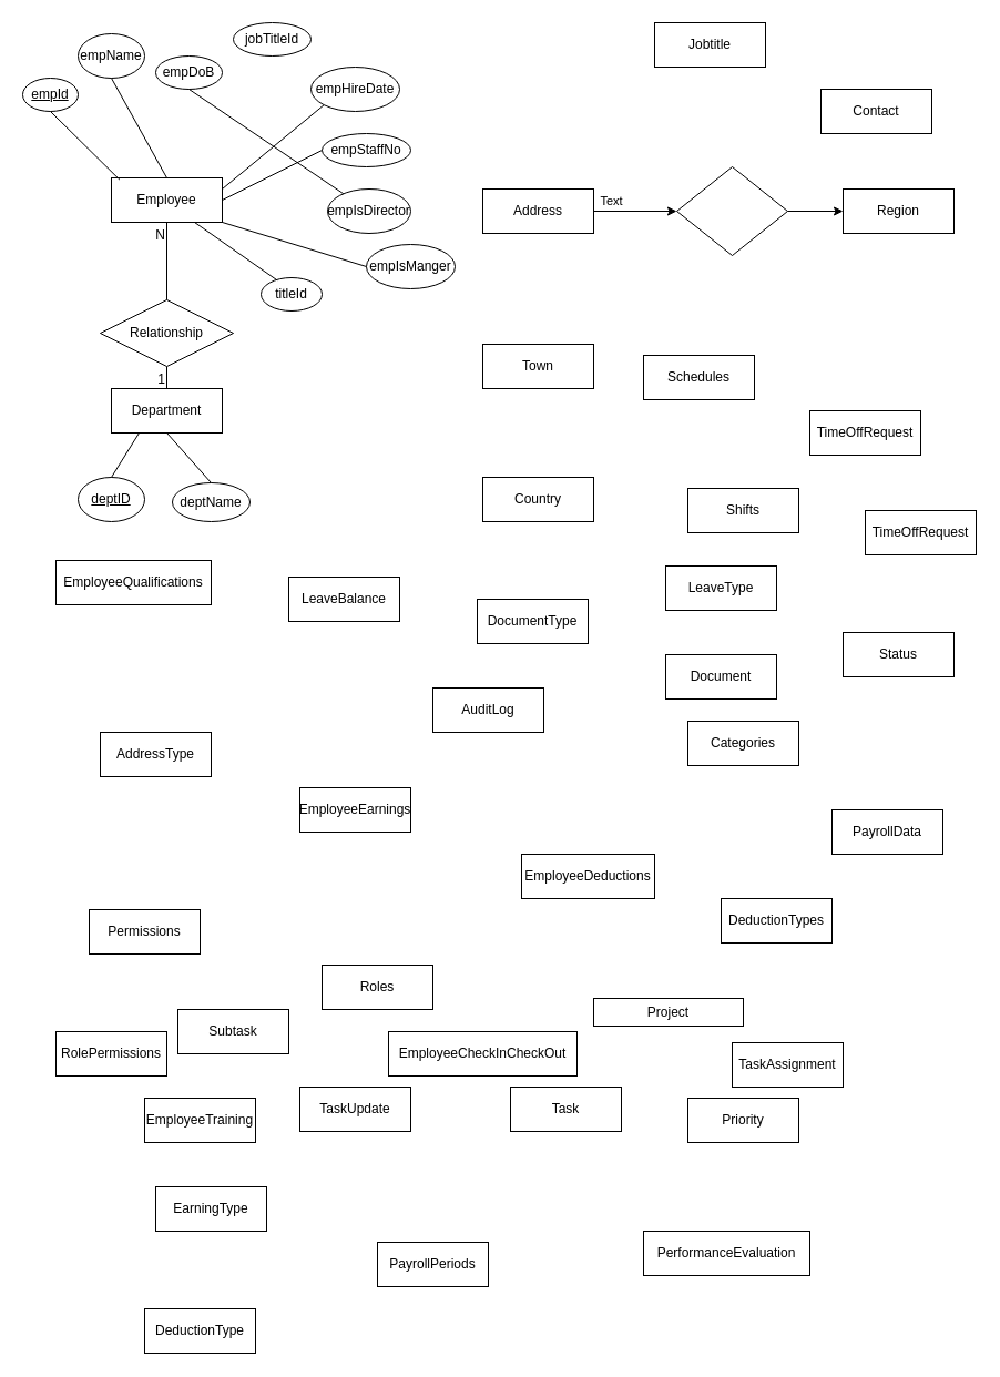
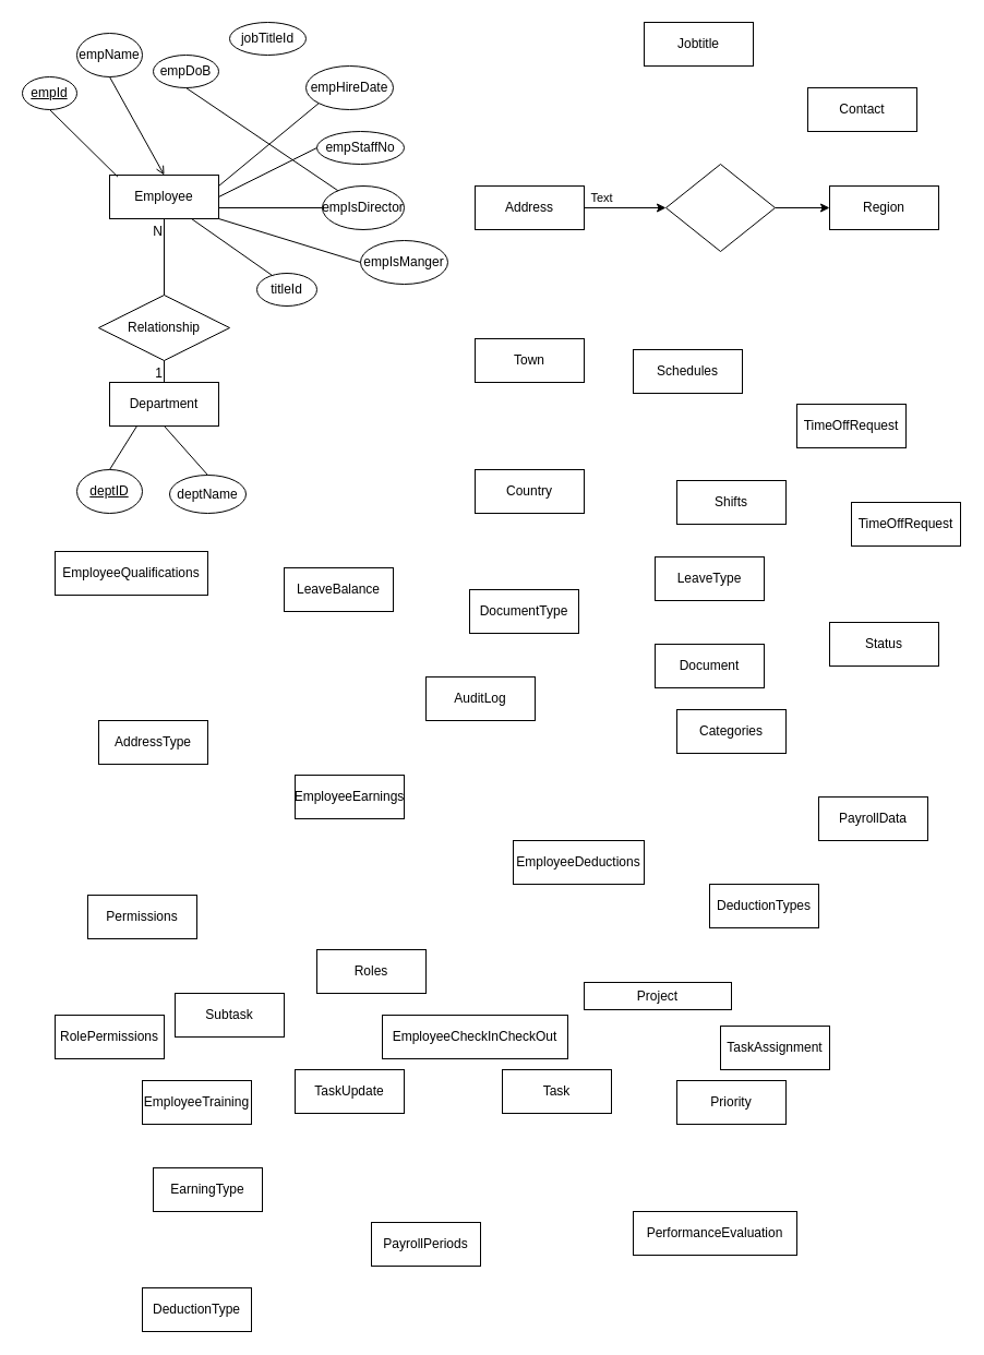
  <mxCell id="0" />
  <mxCell id="1" parent="0" />
  <mxCell id="2" value="Employee" style="whiteSpace=wrap;html=1;align=center;" vertex="1" parent="1"><mxGeometry x="100" y="160" width="100" height="40" as="geometry" /></mxCell>
  <mxCell id="3" value="Department" style="whiteSpace=wrap;html=1;align=center;" vertex="1" parent="1"><mxGeometry x="100" y="350" width="100" height="40" as="geometry" /></mxCell>
  <mxCell id="4" value="Relationship" style="shape=rhombus;perimeter=rhombusPerimeter;whiteSpace=wrap;html=1;align=center;" vertex="1" parent="1"><mxGeometry x="90" y="270" width="120" height="60" as="geometry" /></mxCell>
  <mxCell id="5" value="" style="endArrow=none;html=1;rounded=0;exitX=0.5;exitY=1;exitDx=0;exitDy=0;entryX=0.5;entryY=0;entryDx=0;entryDy=0;" edge="1" parent="1" source="4" target="3"><mxGeometry relative="1" as="geometry"><mxPoint x="360" y="340" as="sourcePoint" /><mxPoint x="520" y="340" as="targetPoint" /></mxGeometry></mxCell>
  <mxCell id="6" value="1" style="resizable=0;html=1;whiteSpace=wrap;align=right;verticalAlign=bottom;" connectable="0" vertex="1" parent="5"><mxGeometry x="1" relative="1" as="geometry" /></mxCell>
  <mxCell id="7" value="" style="endArrow=none;html=1;rounded=0;exitX=0.5;exitY=0;exitDx=0;exitDy=0;entryX=0.5;entryY=1;entryDx=0;entryDy=0;" edge="1" parent="1" source="4" target="2"><mxGeometry relative="1" as="geometry"><mxPoint x="360" y="340" as="sourcePoint" /><mxPoint x="520" y="340" as="targetPoint" /></mxGeometry></mxCell>
  <mxCell id="8" value="N" style="resizable=0;html=1;whiteSpace=wrap;align=right;verticalAlign=bottom;direction=south;" connectable="0" vertex="1" parent="7"><mxGeometry x="1" relative="1" as="geometry"><mxPoint y="20" as="offset" /></mxGeometry></mxCell>
  <mxCell id="9" value="Jobtitle" style="whiteSpace=wrap;html=1;align=center;" vertex="1" parent="1"><mxGeometry x="590" y="20" width="100" height="40" as="geometry" /></mxCell>
  <mxCell id="10" value="" style="edgeStyle=orthogonalEdgeStyle;rounded=0;orthogonalLoop=1;jettySize=auto;html=1;" edge="1" parent="1" source="12" target="50"><mxGeometry relative="1" as="geometry" /></mxCell>
  <mxCell id="11" value="Text" style="edgeLabel;html=1;align=center;verticalAlign=middle;resizable=0;points=[];" vertex="1" connectable="0" parent="10"><mxGeometry x="-0.466" y="-2" relative="1" as="geometry"><mxPoint x="-5" y="-12" as="offset" /></mxGeometry></mxCell>
  <mxCell id="12" value="Address" style="whiteSpace=wrap;html=1;align=center;" vertex="1" parent="1"><mxGeometry x="435" y="170" width="100" height="40" as="geometry" /></mxCell>
  <mxCell id="13" value="Contact" style="whiteSpace=wrap;html=1;align=center;" vertex="1" parent="1"><mxGeometry x="740" y="80" width="100" height="40" as="geometry" /></mxCell>
  <mxCell id="14" value="Region" style="whiteSpace=wrap;html=1;align=center;" vertex="1" parent="1"><mxGeometry x="760" y="170" width="100" height="40" as="geometry" /></mxCell>
  <mxCell id="15" value="Town" style="whiteSpace=wrap;html=1;align=center;" vertex="1" parent="1"><mxGeometry x="435" y="310" width="100" height="40" as="geometry" /></mxCell>
  <mxCell id="16" value="TimeOffRequest" style="whiteSpace=wrap;html=1;align=center;" vertex="1" parent="1"><mxGeometry x="730" y="370" width="100" height="40" as="geometry" /></mxCell>
  <mxCell id="17" value="Country" style="whiteSpace=wrap;html=1;align=center;" vertex="1" parent="1"><mxGeometry x="435" y="430" width="100" height="40" as="geometry" /></mxCell>
  <mxCell id="18" value="Categories" style="whiteSpace=wrap;html=1;align=center;" vertex="1" parent="1"><mxGeometry x="620" y="650" width="100" height="40" as="geometry" /></mxCell>
  <mxCell id="19" value="AddressType" style="whiteSpace=wrap;html=1;align=center;" vertex="1" parent="1"><mxGeometry x="90" y="660" width="100" height="40" as="geometry" /></mxCell>
  <mxCell id="20" value="Shifts" style="whiteSpace=wrap;html=1;align=center;" vertex="1" parent="1"><mxGeometry x="620" y="440" width="100" height="40" as="geometry" /></mxCell>
  <mxCell id="21" value="Schedules" style="whiteSpace=wrap;html=1;align=center;" vertex="1" parent="1"><mxGeometry x="580" y="320" width="100" height="40" as="geometry" /></mxCell>
  <mxCell id="22" value="AuditLog" style="whiteSpace=wrap;html=1;align=center;" vertex="1" parent="1"><mxGeometry x="390" y="620" width="100" height="40" as="geometry" /></mxCell>
  <mxCell id="23" value="Status" style="whiteSpace=wrap;html=1;align=center;" vertex="1" parent="1"><mxGeometry x="760" y="570" width="100" height="40" as="geometry" /></mxCell>
  <mxCell id="24" value="EmployeeQualifications" style="whiteSpace=wrap;html=1;align=center;" vertex="1" parent="1"><mxGeometry x="50" y="505" width="140" height="40" as="geometry" /></mxCell>
  <mxCell id="25" value="LeaveBalance" style="whiteSpace=wrap;html=1;align=center;" vertex="1" parent="1"><mxGeometry x="260" y="520" width="100" height="40" as="geometry" /></mxCell>
  <mxCell id="26" value="LeaveType" style="whiteSpace=wrap;html=1;align=center;" vertex="1" parent="1"><mxGeometry x="600" y="510" width="100" height="40" as="geometry" /></mxCell>
  <mxCell id="27" value="TimeOffRequest" style="whiteSpace=wrap;html=1;align=center;" vertex="1" parent="1"><mxGeometry x="780" y="460" width="100" height="40" as="geometry" /></mxCell>
  <mxCell id="28" value="DocumentType" style="whiteSpace=wrap;html=1;align=center;" vertex="1" parent="1"><mxGeometry x="430" y="540" width="100" height="40" as="geometry" /></mxCell>
  <mxCell id="29" value="Document" style="whiteSpace=wrap;html=1;align=center;" vertex="1" parent="1"><mxGeometry x="600" y="590" width="100" height="40" as="geometry" /></mxCell>
  <mxCell id="30" value="PayrollData" style="whiteSpace=wrap;html=1;align=center;" vertex="1" parent="1"><mxGeometry x="750" y="730" width="100" height="40" as="geometry" /></mxCell>
  <mxCell id="31" value="RolePermissions" style="whiteSpace=wrap;html=1;align=center;" vertex="1" parent="1"><mxGeometry x="50" y="930" width="100" height="40" as="geometry" /></mxCell>
  <mxCell id="32" value="Permissions" style="whiteSpace=wrap;html=1;align=center;" vertex="1" parent="1"><mxGeometry x="80" y="820" width="100" height="40" as="geometry" /></mxCell>
  <mxCell id="33" value="Roles" style="whiteSpace=wrap;html=1;align=center;" vertex="1" parent="1"><mxGeometry x="290" y="870" width="100" height="40" as="geometry" /></mxCell>
  <mxCell id="34" value="DeductionTypes" style="whiteSpace=wrap;html=1;align=center;" vertex="1" parent="1"><mxGeometry x="650" y="810" width="100" height="40" as="geometry" /></mxCell>
  <mxCell id="35" value="EmployeeDeductions" style="whiteSpace=wrap;html=1;align=center;" vertex="1" parent="1"><mxGeometry x="470" y="770" width="120" height="40" as="geometry" /></mxCell>
  <mxCell id="36" value="EmployeeEarnings" style="whiteSpace=wrap;html=1;align=center;" vertex="1" parent="1"><mxGeometry x="270" y="710" width="100" height="40" as="geometry" /></mxCell>
  <mxCell id="37" value="Subtask" style="whiteSpace=wrap;html=1;align=center;" vertex="1" parent="1"><mxGeometry x="160" y="910" width="100" height="40" as="geometry" /></mxCell>
  <mxCell id="38" value="TaskUpdate" style="whiteSpace=wrap;html=1;align=center;" vertex="1" parent="1"><mxGeometry x="270" y="980" width="100" height="40" as="geometry" /></mxCell>
  <mxCell id="39" value="TaskAssignment" style="whiteSpace=wrap;html=1;align=center;" vertex="1" parent="1"><mxGeometry x="660" y="940" width="100" height="40" as="geometry" /></mxCell>
  <mxCell id="40" value="Task" style="whiteSpace=wrap;html=1;align=center;" vertex="1" parent="1"><mxGeometry x="460" y="980" width="100" height="40" as="geometry" /></mxCell>
  <mxCell id="41" value="Project" style="whiteSpace=wrap;html=1;align=center;" vertex="1" parent="1"><mxGeometry x="535" y="900" width="135" height="25" as="geometry" /></mxCell>
  <mxCell id="42" value="EmployeeCheckInCheckOut" style="whiteSpace=wrap;html=1;align=center;" vertex="1" parent="1"><mxGeometry x="350" y="930" width="170" height="40" as="geometry" /></mxCell>
  <mxCell id="43" value="Priority" style="whiteSpace=wrap;html=1;align=center;" vertex="1" parent="1"><mxGeometry x="620" y="990" width="100" height="40" as="geometry" /></mxCell>
  <mxCell id="44" value="EmployeeTraining" style="whiteSpace=wrap;html=1;align=center;" vertex="1" parent="1"><mxGeometry x="130" y="990" width="100" height="40" as="geometry" /></mxCell>
  <mxCell id="45" value="DeductionType" style="whiteSpace=wrap;html=1;align=center;" vertex="1" parent="1"><mxGeometry x="130" y="1180" width="100" height="40" as="geometry" /></mxCell>
  <mxCell id="46" value="EarningType" style="whiteSpace=wrap;html=1;align=center;" vertex="1" parent="1"><mxGeometry x="140" y="1070" width="100" height="40" as="geometry" /></mxCell>
  <mxCell id="47" value="PerformanceEvaluation" style="whiteSpace=wrap;html=1;align=center;" vertex="1" parent="1"><mxGeometry x="580" y="1110" width="150" height="40" as="geometry" /></mxCell>
  <mxCell id="48" value="PayrollPeriods" style="whiteSpace=wrap;html=1;align=center;" vertex="1" parent="1"><mxGeometry x="340" y="1120" width="100" height="40" as="geometry" /></mxCell>
  <mxCell id="49" style="edgeStyle=orthogonalEdgeStyle;rounded=0;orthogonalLoop=1;jettySize=auto;html=1;" edge="1" parent="1" source="50" target="14"><mxGeometry relative="1" as="geometry" /></mxCell>
  <mxCell id="50" value="" style="rhombus;whiteSpace=wrap;html=1;" vertex="1" parent="1"><mxGeometry x="610" y="150" width="100" height="80" as="geometry" /></mxCell>
  <mxCell id="51" value="empId" style="ellipse;whiteSpace=wrap;html=1;align=center;fontStyle=4;" vertex="1" parent="1"><mxGeometry x="20" y="70" width="50" height="30" as="geometry" /></mxCell>
  <mxCell id="52" value="empName" style="ellipse;whiteSpace=wrap;html=1;align=center;" vertex="1" parent="1"><mxGeometry x="70" y="30" width="60" height="40" as="geometry" /></mxCell>
  <mxCell id="53" value="empDoB" style="ellipse;whiteSpace=wrap;html=1;align=center;" vertex="1" parent="1"><mxGeometry x="140" y="50" width="60" height="30" as="geometry" /></mxCell>
  <mxCell id="54" value="empIsManger" style="ellipse;whiteSpace=wrap;html=1;align=center;" vertex="1" parent="1"><mxGeometry x="330" y="220" width="80" height="40" as="geometry" /></mxCell>
  <mxCell id="55" value="empIsDirector" style="ellipse;whiteSpace=wrap;html=1;align=center;" vertex="1" parent="1"><mxGeometry x="295" y="170" width="75" height="40" as="geometry" /></mxCell>
  <mxCell id="56" value="empStaffNo" style="ellipse;whiteSpace=wrap;html=1;align=center;" vertex="1" parent="1"><mxGeometry x="290" y="120" width="80" height="30" as="geometry" /></mxCell>
  <mxCell id="57" value="titleId" style="ellipse;whiteSpace=wrap;html=1;align=center;" vertex="1" parent="1"><mxGeometry x="235" y="250" width="55" height="30" as="geometry" /></mxCell>
  <mxCell id="58" value="jobTitleId" style="ellipse;whiteSpace=wrap;html=1;align=center;" vertex="1" parent="1"><mxGeometry x="210" y="20" width="70" height="30" as="geometry" /></mxCell>
  <mxCell id="59" value="" style="endArrow=none;html=1;rounded=0;exitX=0.5;exitY=1;exitDx=0;exitDy=0;entryX=0.074;entryY=0.04;entryDx=0;entryDy=0;entryPerimeter=0;" edge="1" parent="1" source="51" target="2"><mxGeometry relative="1" as="geometry"><mxPoint x="230" y="320" as="sourcePoint" /><mxPoint x="173" y="208" as="targetPoint" /></mxGeometry></mxCell>
- <mxCell id="60" value="" style="endArrow=none;html=1;rounded=0;exitX=0.5;exitY=1;exitDx=0;exitDy=0;entryX=0.5;entryY=0;entryDx=0;entryDy=0;" edge="1" parent="1" source="52" target="2"><mxGeometry relative="1" as="geometry"><mxPoint x="85" y="125" as="sourcePoint" /><mxPoint x="183" y="218" as="targetPoint" /></mxGeometry></mxCell>
+ <mxCell id="60" value="" style="endArrow=open;html=1;rounded=0;exitX=0.5;exitY=1;exitDx=0;exitDy=0;entryX=0.5;entryY=0;entryDx=0;entryDy=0;" edge="1" parent="1" source="52" target="2"><mxGeometry relative="1" as="geometry"><mxPoint x="85" y="125" as="sourcePoint" /><mxPoint x="183" y="218" as="targetPoint" /></mxGeometry></mxCell>
  <mxCell id="61" value="" style="endArrow=none;html=1;rounded=0;exitX=0.5;exitY=1;exitDx=0;exitDy=0;" edge="1" parent="1" source="53" target="55"><mxGeometry relative="1" as="geometry"><mxPoint x="230" y="320" as="sourcePoint" /><mxPoint x="390" y="320" as="targetPoint" /></mxGeometry></mxCell>
  <mxCell id="62" value="deptID" style="ellipse;whiteSpace=wrap;html=1;align=center;fontStyle=4;" vertex="1" parent="1"><mxGeometry x="70" y="430" width="60" height="40" as="geometry" /></mxCell>
  <mxCell id="63" value="deptName" style="ellipse;whiteSpace=wrap;html=1;align=center;" vertex="1" parent="1"><mxGeometry x="155" y="435" width="70" height="35" as="geometry" /></mxCell>
  <mxCell id="64" value="empHireDate" style="ellipse;whiteSpace=wrap;html=1;align=center;" vertex="1" parent="1"><mxGeometry x="280" y="60" width="80" height="40" as="geometry" /></mxCell>
  <mxCell id="65" value="" style="endArrow=none;html=1;rounded=0;exitX=0.5;exitY=0;exitDx=0;exitDy=0;entryX=0.25;entryY=1;entryDx=0;entryDy=0;" edge="1" parent="1" source="62" target="3"><mxGeometry relative="1" as="geometry"><mxPoint x="230" y="310" as="sourcePoint" /><mxPoint x="390" y="310" as="targetPoint" /></mxGeometry></mxCell>
  <mxCell id="66" value="" style="endArrow=none;html=1;rounded=0;exitX=0.5;exitY=0;exitDx=0;exitDy=0;entryX=0.5;entryY=1;entryDx=0;entryDy=0;" edge="1" parent="1" source="63" target="3"><mxGeometry relative="1" as="geometry"><mxPoint x="70" y="440" as="sourcePoint" /><mxPoint x="95" y="400" as="targetPoint" /></mxGeometry></mxCell>
  <mxCell id="67" value="" style="endArrow=none;html=1;rounded=0;exitX=0;exitY=1;exitDx=0;exitDy=0;entryX=1;entryY=0.25;entryDx=0;entryDy=0;" edge="1" parent="1" source="64" target="2"><mxGeometry relative="1" as="geometry"><mxPoint x="180" y="90" as="sourcePoint" /><mxPoint x="145" y="160" as="targetPoint" /></mxGeometry></mxCell>
  <mxCell id="68" value="" style="endArrow=none;html=1;rounded=0;exitX=0;exitY=0.5;exitDx=0;exitDy=0;entryX=1;entryY=0.5;entryDx=0;entryDy=0;" edge="1" parent="1" source="56" target="2"><mxGeometry relative="1" as="geometry"><mxPoint x="190" y="100" as="sourcePoint" /><mxPoint x="155" y="170" as="targetPoint" /></mxGeometry></mxCell>
+ <mxCell id="69" value="" style="endArrow=none;html=1;rounded=0;exitX=0;exitY=0.5;exitDx=0;exitDy=0;entryX=1;entryY=0.75;entryDx=0;entryDy=0;" edge="1" parent="1" source="55" target="2"><mxGeometry relative="1" as="geometry"><mxPoint x="200" y="110" as="sourcePoint" /><mxPoint x="165" y="180" as="targetPoint" /></mxGeometry></mxCell>
  <mxCell id="70" value="" style="endArrow=none;html=1;rounded=0;exitX=0.75;exitY=1;exitDx=0;exitDy=0;entryX=0.266;entryY=0.08;entryDx=0;entryDy=0;entryPerimeter=0;" edge="1" parent="1" source="2" target="57"><mxGeometry relative="1" as="geometry"><mxPoint x="210" y="120" as="sourcePoint" /><mxPoint x="175" y="190" as="targetPoint" /></mxGeometry></mxCell>
  <mxCell id="71" value="" style="endArrow=none;html=1;rounded=0;exitX=1;exitY=1;exitDx=0;exitDy=0;entryX=0;entryY=0.5;entryDx=0;entryDy=0;" edge="1" parent="1" source="2" target="54"><mxGeometry relative="1" as="geometry"><mxPoint x="185" y="210" as="sourcePoint" /><mxPoint x="272" y="263" as="targetPoint" /></mxGeometry></mxCell>
